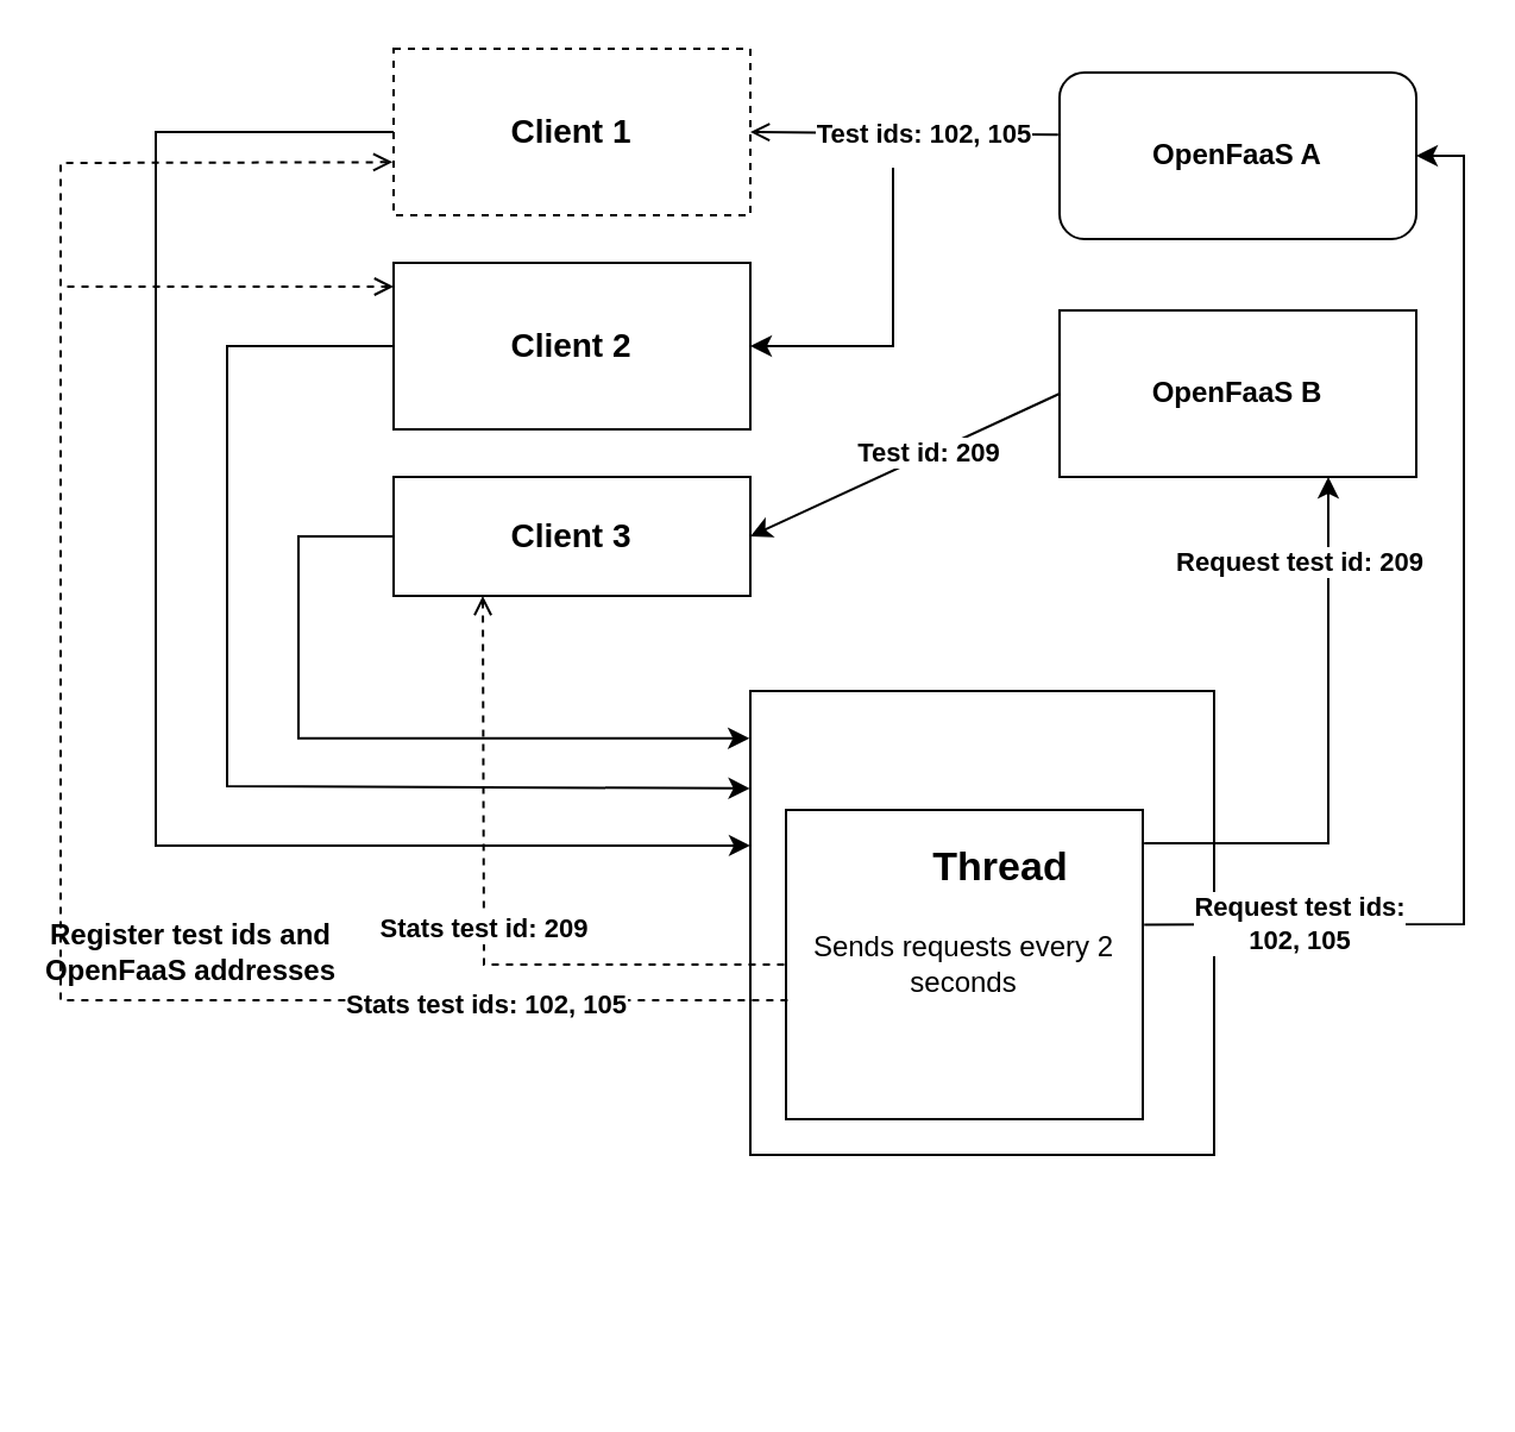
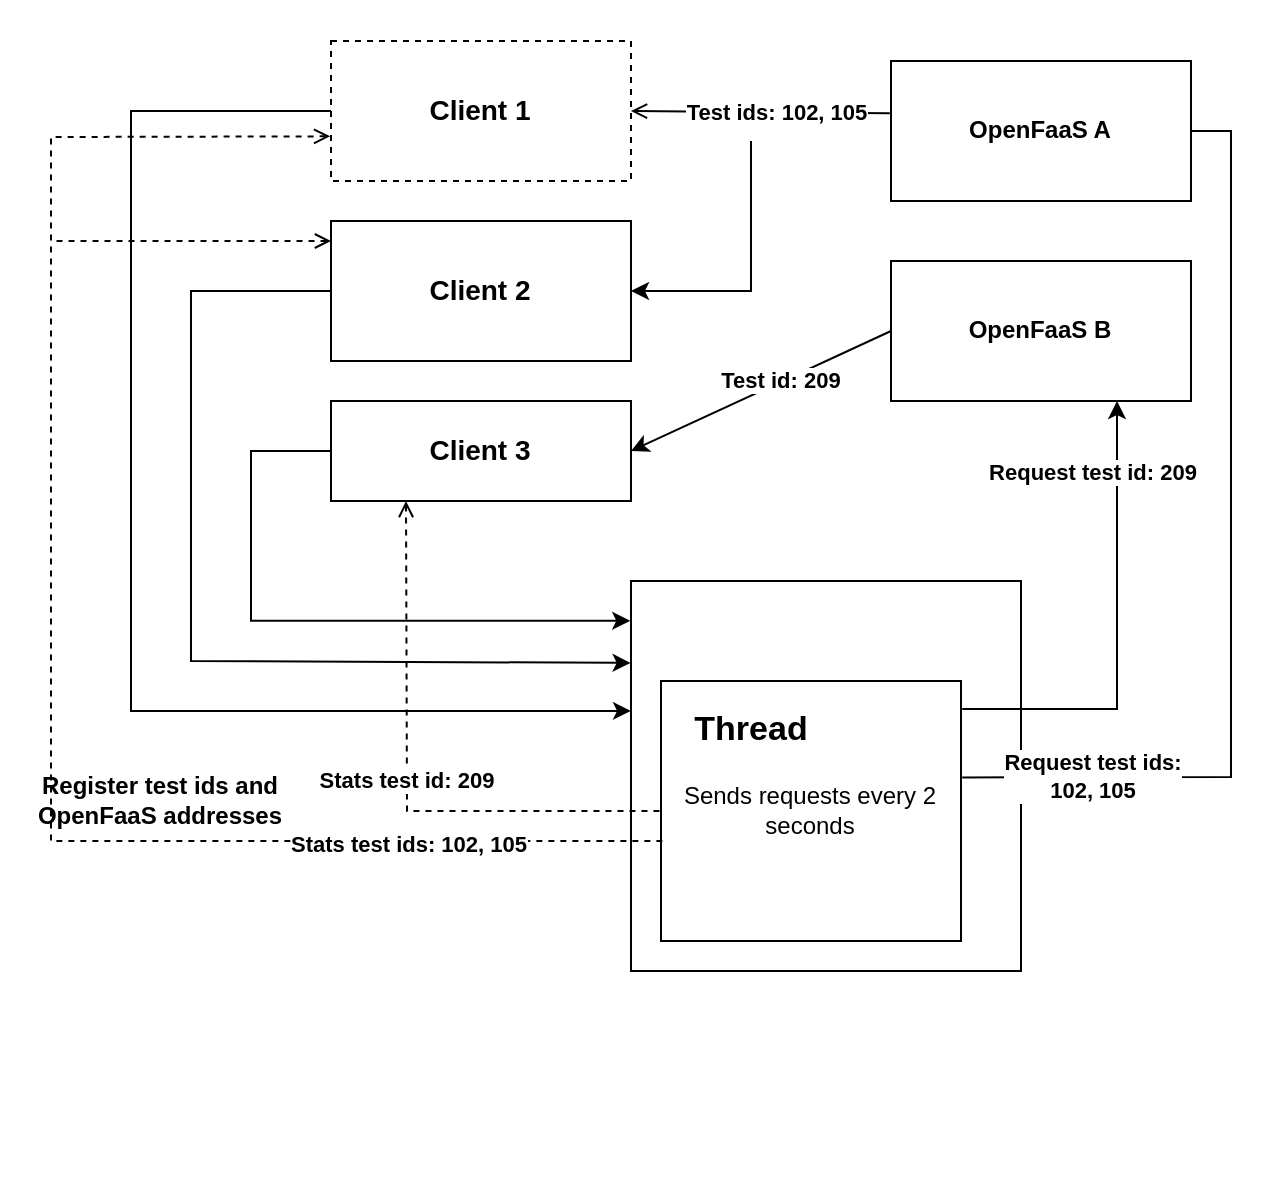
  <mxCell id="0" />
  <mxCell id="1" parent="0" />
  <mxCell id="2" value="Client 1" style="rounded=0;whiteSpace=wrap;html=1;fontStyle=1;fontSize=14;fillColor=none;dashed=1;" vertex="1" parent="1"><mxGeometry x="165" y="20" width="150" height="70" as="geometry" /></mxCell>
  <mxCell id="3" value="" style="whiteSpace=wrap;html=1;aspect=fixed;fillColor=none;" vertex="1" parent="1"><mxGeometry x="315" y="290" width="195" height="195" as="geometry" /></mxCell>
  <mxCell id="4" value="Sends requests every 2 seconds" style="rounded=0;whiteSpace=wrap;html=1;fillColor=none;" vertex="1" parent="1"><mxGeometry x="330" y="340" width="150" height="130" as="geometry" /></mxCell>
  <mxCell id="5" value="OpenFaaS B" style="rounded=0;whiteSpace=wrap;html=1;fillColor=none;fontStyle=1" vertex="1" parent="1"><mxGeometry x="445" y="130" width="150" height="70" as="geometry" /></mxCell>
  <mxCell id="6" value="Client 2" style="rounded=0;whiteSpace=wrap;html=1;fontStyle=1;fontSize=14;fillColor=none;" vertex="1" parent="1"><mxGeometry x="165" y="110" width="150" height="70" as="geometry" /></mxCell>
  <mxCell id="7" style="edgeStyle=orthogonalEdgeStyle;rounded=0;orthogonalLoop=1;jettySize=auto;html=1;exitX=0;exitY=0.5;exitDx=0;exitDy=0;entryX=-0.002;entryY=0.102;entryDx=0;entryDy=0;entryPerimeter=0;" edge="1" parent="1" source="8" target="3"><mxGeometry relative="1" as="geometry"><mxPoint x="313" y="310" as="targetPoint" /><Array as="points"><mxPoint x="125" y="235" /><mxPoint x="125" y="310" /><mxPoint x="313" y="310" /></Array></mxGeometry></mxCell>
  <mxCell id="8" value="Client 3" style="rounded=0;whiteSpace=wrap;html=1;fontStyle=1;fontSize=14;fillColor=none;" vertex="1" parent="1"><mxGeometry x="165" y="200" width="150" height="50" as="geometry" /></mxCell>
  <mxCell id="9" value="" style="endArrow=open;html=1;rounded=0;exitX=-0.004;exitY=0.374;exitDx=0;exitDy=0;entryX=1;entryY=0.5;entryDx=0;entryDy=0;fontStyle=1;exitPerimeter=0;" edge="1" parent="1" source="14" target="2"><mxGeometry width="50" height="50" relative="1" as="geometry"><mxPoint x="545" y="270" as="sourcePoint" /><mxPoint x="595" y="220" as="targetPoint" /></mxGeometry></mxCell>
  <mxCell id="10" value="Test ids: 102, 105" style="edgeLabel;html=1;align=center;verticalAlign=middle;resizable=0;points=[];fontStyle=1" vertex="1" connectable="0" parent="9"><mxGeometry x="-0.125" relative="1" as="geometry"><mxPoint as="offset" /></mxGeometry></mxCell>
  <mxCell id="11" value="" style="endArrow=classic;html=1;rounded=0;entryX=1;entryY=0.5;entryDx=0;entryDy=0;startArrow=none;" edge="1" parent="1" target="6"><mxGeometry width="50" height="50" relative="1" as="geometry"><mxPoint x="375" y="70" as="sourcePoint" /><mxPoint x="595" y="220" as="targetPoint" /><Array as="points"><mxPoint x="375" y="145" /></Array></mxGeometry></mxCell>
  <mxCell id="12" value="" style="endArrow=classic;html=1;rounded=0;exitX=0;exitY=0.5;exitDx=0;exitDy=0;entryX=1;entryY=0.5;entryDx=0;entryDy=0;" edge="1" parent="1" source="5" target="8"><mxGeometry width="50" height="50" relative="1" as="geometry"><mxPoint x="545" y="270" as="sourcePoint" /><mxPoint x="595" y="220" as="targetPoint" /></mxGeometry></mxCell>
  <mxCell id="13" value="Test id: 209" style="edgeLabel;html=1;align=center;verticalAlign=middle;resizable=0;points=[];fontStyle=1" vertex="1" connectable="0" parent="12"><mxGeometry x="-0.145" y="-1" relative="1" as="geometry"><mxPoint as="offset" /></mxGeometry></mxCell>
- <mxCell id="14" value="&lt;b&gt;OpenFaaS A&lt;/b&gt;" style="whiteSpace=wrap;html=1;fillColor=none;rounded=1;" vertex="1" parent="1"><mxGeometry x="445" y="30" width="150" height="70" as="geometry" /></mxCell>
+ <mxCell id="14" value="&lt;b&gt;OpenFaaS A&lt;/b&gt;" style="rounded=0;whiteSpace=wrap;html=1;fillColor=none;" vertex="1" parent="1"><mxGeometry x="445" y="30" width="150" height="70" as="geometry" /></mxCell>
  <mxCell id="15" value="" style="endArrow=classic;html=1;rounded=0;exitX=0;exitY=0.5;exitDx=0;exitDy=0;entryX=0;entryY=0.333;entryDx=0;entryDy=0;entryPerimeter=0;" edge="1" parent="1" source="2" target="3"><mxGeometry width="50" height="50" relative="1" as="geometry"><mxPoint x="395" y="250" as="sourcePoint" /><mxPoint x="445" y="200" as="targetPoint" /><Array as="points"><mxPoint x="65" y="55" /><mxPoint x="65" y="355" /></Array></mxGeometry></mxCell>
  <mxCell id="16" value="" style="endArrow=classic;html=1;rounded=0;exitX=0;exitY=0.5;exitDx=0;exitDy=0;entryX=-0.001;entryY=0.21;entryDx=0;entryDy=0;entryPerimeter=0;" edge="1" parent="1" source="6" target="3"><mxGeometry width="50" height="50" relative="1" as="geometry"><mxPoint x="395" y="250" as="sourcePoint" /><mxPoint x="445" y="200" as="targetPoint" /><Array as="points"><mxPoint x="95" y="145" /><mxPoint x="95" y="330" /></Array></mxGeometry></mxCell>
  <mxCell id="17" value="&lt;b&gt;&lt;span&gt;Register test ids and OpenFaaS&amp;nbsp;&lt;/span&gt;addresses&lt;/b&gt;" style="rounded=0;whiteSpace=wrap;html=1;fillColor=default;strokeColor=none;" vertex="1" parent="1"><mxGeometry x="20" y="370" width="120" height="60" as="geometry" /></mxCell>
  <mxCell id="18" value="" style="endArrow=classic;html=1;rounded=0;exitX=1.004;exitY=0.108;exitDx=0;exitDy=0;exitPerimeter=0;" edge="1" parent="1" source="4"><mxGeometry width="50" height="50" relative="1" as="geometry"><mxPoint x="475" y="460" as="sourcePoint" /><mxPoint x="558" y="200" as="targetPoint" /><Array as="points"><mxPoint x="558" y="354" /></Array></mxGeometry></mxCell>
  <mxCell id="19" value="Request test id: 209" style="edgeLabel;html=1;align=center;verticalAlign=middle;resizable=0;points=[];fontStyle=1" vertex="1" connectable="0" parent="18"><mxGeometry x="0.556" relative="1" as="geometry"><mxPoint x="-13" y="-16" as="offset" /></mxGeometry></mxCell>
- <mxCell id="20" value="" style="endArrow=classic;html=1;rounded=0;exitX=1.004;exitY=0.371;exitDx=0;exitDy=0;exitPerimeter=0;entryX=1;entryY=0.5;entryDx=0;entryDy=0;" edge="1" parent="1" source="4" target="14"><mxGeometry width="50" height="50" relative="1" as="geometry"><mxPoint x="475" y="530" as="sourcePoint" /><mxPoint x="745" y="438" as="targetPoint" /><Array as="points"><mxPoint x="615" y="388" /><mxPoint x="615" y="65" /></Array></mxGeometry></mxCell>
+ <mxCell id="20" value="" style="endArrow=none;html=1;rounded=0;exitX=1.004;exitY=0.371;exitDx=0;exitDy=0;exitPerimeter=0;entryX=1;entryY=0.5;entryDx=0;entryDy=0;" edge="1" parent="1" source="4" target="14"><mxGeometry width="50" height="50" relative="1" as="geometry"><mxPoint x="475" y="530" as="sourcePoint" /><mxPoint x="745" y="438" as="targetPoint" /><Array as="points"><mxPoint x="615" y="388" /><mxPoint x="615" y="65" /></Array></mxGeometry></mxCell>
  <mxCell id="21" value="Request test ids: &lt;br&gt;102, 105" style="edgeLabel;html=1;align=center;verticalAlign=middle;resizable=0;points=[];fontStyle=1" vertex="1" connectable="0" parent="20"><mxGeometry x="0.067" relative="1" as="geometry"><mxPoint x="-70" y="120" as="offset" /></mxGeometry></mxCell>
  <mxCell id="22" value="" style="endArrow=none;dashed=1;html=1;rounded=0;exitX=0.25;exitY=1;exitDx=0;exitDy=0;entryX=0;entryY=0.5;entryDx=0;entryDy=0;startArrow=open;startFill=0;" edge="1" parent="1" source="8" target="4"><mxGeometry width="50" height="50" relative="1" as="geometry"><mxPoint x="325" y="450" as="sourcePoint" /><mxPoint x="375" y="400" as="targetPoint" /><Array as="points"><mxPoint x="203" y="405" /></Array></mxGeometry></mxCell>
  <mxCell id="23" value="&lt;b&gt;Stats test id: 209&lt;/b&gt;" style="edgeLabel;html=1;align=center;verticalAlign=middle;resizable=0;points=[];" vertex="1" connectable="0" parent="22"><mxGeometry x="-0.005" relative="1" as="geometry"><mxPoint as="offset" /></mxGeometry></mxCell>
  <mxCell id="24" value="" style="endArrow=none;dashed=1;html=1;rounded=0;exitX=-0.003;exitY=0.681;exitDx=0;exitDy=0;entryX=0.01;entryY=0.615;entryDx=0;entryDy=0;startArrow=open;startFill=0;exitPerimeter=0;entryPerimeter=0;" edge="1" parent="1" source="2" target="4"><mxGeometry width="50" height="50" relative="1" as="geometry"><mxPoint x="202.5" y="300" as="sourcePoint" /><mxPoint x="325" y="485" as="targetPoint" /><Array as="points"><mxPoint x="25" y="68" /><mxPoint x="25" y="420" /></Array></mxGeometry></mxCell>
  <mxCell id="25" value="&lt;b&gt;Stats test ids: 102, 105&lt;/b&gt;" style="edgeLabel;html=1;align=center;verticalAlign=middle;resizable=0;points=[];" vertex="1" connectable="0" parent="24"><mxGeometry x="0.678" y="-2" relative="1" as="geometry"><mxPoint as="offset" /></mxGeometry></mxCell>
  <mxCell id="26" value="" style="endArrow=none;dashed=1;html=1;rounded=0;strokeColor=none;startArrow=open;startFill=0;" edge="1" parent="1"><mxGeometry width="50" height="50" relative="1" as="geometry"><mxPoint x="105" y="580" as="sourcePoint" /><mxPoint x="155" y="530" as="targetPoint" /></mxGeometry></mxCell>
  <mxCell id="27" value="" style="endArrow=none;dashed=1;html=1;rounded=0;startArrow=open;startFill=0;" edge="1" parent="1"><mxGeometry width="50" height="50" relative="1" as="geometry"><mxPoint x="165" y="120" as="sourcePoint" /><mxPoint x="25" y="120" as="targetPoint" /></mxGeometry></mxCell>
- <mxCell id="28" value="Thread" style="text;html=1;strokeColor=none;fillColor=none;align=center;verticalAlign=middle;whiteSpace=wrap;rounded=0;fontStyle=1;fontSize=17;" vertex="1" parent="1"><mxGeometry x="375" y="350" width="91" height="30" as="geometry" /></mxCell>
+ <mxCell id="28" value="Thread" style="text;html=1;strokeColor=none;fillColor=none;align=center;verticalAlign=middle;whiteSpace=wrap;rounded=0;fontStyle=1;fontSize=17;" vertex="1" parent="1"><mxGeometry x="330" y="350" width="91" height="30" as="geometry" /></mxCell>
